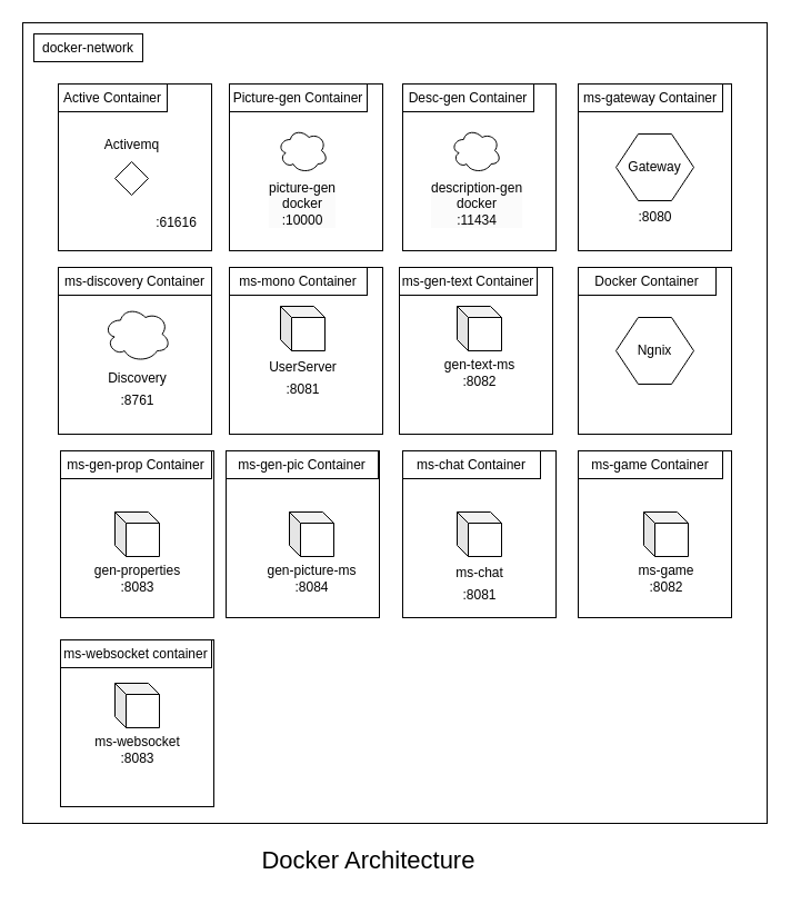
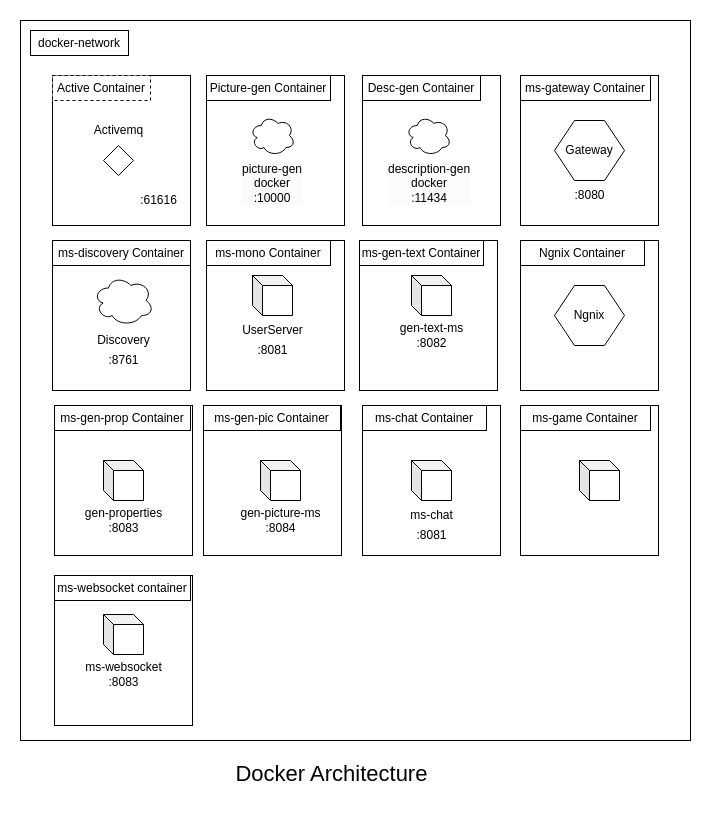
  <mxCell id="0" />
  <mxCell id="1" parent="0" />
  <mxCell id="2" value="" style="rounded=0;whiteSpace=wrap;html=1;" vertex="1" parent="1"><mxGeometry x="20" y="20" width="670" height="720" as="geometry" /></mxCell>
  <mxCell id="3" value="" style="rounded=0;whiteSpace=wrap;html=1;fillColor=none;" vertex="1" parent="1"><mxGeometry x="54" y="405" width="138" height="150" as="geometry" /></mxCell>
  <mxCell id="4" value="" style="rounded=0;whiteSpace=wrap;html=1;fillColor=none;" vertex="1" parent="1"><mxGeometry x="203" y="405" width="138" height="150" as="geometry" /></mxCell>
  <mxCell id="5" value="" style="rounded=0;whiteSpace=wrap;html=1;fillColor=none;" vertex="1" parent="1"><mxGeometry x="362" y="405" width="138" height="150" as="geometry" /></mxCell>
  <mxCell id="6" value="" style="rounded=0;whiteSpace=wrap;html=1;fillColor=none;" vertex="1" parent="1"><mxGeometry x="520" y="405" width="138" height="150" as="geometry" /></mxCell>
  <mxCell id="7" value="" style="rounded=0;whiteSpace=wrap;html=1;fillColor=none;" vertex="1" parent="1"><mxGeometry x="359" y="240" width="138" height="150" as="geometry" /></mxCell>
  <mxCell id="8" value="" style="rounded=0;whiteSpace=wrap;html=1;fillColor=none;" vertex="1" parent="1"><mxGeometry x="520" y="240" width="138" height="150" as="geometry" /></mxCell>
  <mxCell id="9" value="" style="rounded=0;whiteSpace=wrap;html=1;fillColor=none;" vertex="1" parent="1"><mxGeometry x="206" y="240" width="138" height="150" as="geometry" /></mxCell>
  <mxCell id="10" value="" style="rounded=0;whiteSpace=wrap;html=1;fillColor=none;" vertex="1" parent="1"><mxGeometry x="54" y="575" width="138" height="150" as="geometry" /></mxCell>
  <mxCell id="11" value="" style="rounded=0;whiteSpace=wrap;html=1;fillColor=none;" vertex="1" parent="1"><mxGeometry x="52" y="240" width="138" height="150" as="geometry" /></mxCell>
  <mxCell id="12" value="" style="rounded=0;whiteSpace=wrap;html=1;fillColor=none;" vertex="1" parent="1"><mxGeometry x="520" y="75" width="138" height="150" as="geometry" /></mxCell>
  <mxCell id="13" value="&lt;p style=&quot;line-height: 120%;&quot;&gt;&lt;font style=&quot;font-size: 22px;&quot;&gt;Docker Architecture&amp;nbsp;&lt;/font&gt;&lt;/p&gt;" style="text;html=1;align=center;verticalAlign=middle;resizable=0;points=[];autosize=1;strokeColor=none;fillColor=none;" vertex="1" parent="1"><mxGeometry x="224" y="750" width="220" height="50" as="geometry" /></mxCell>
  <mxCell id="14" value="" style="shape=cube;whiteSpace=wrap;html=1;boundedLbl=1;backgroundOutline=1;darkOpacity=0.05;darkOpacity2=0.1;size=10;" vertex="1" parent="1"><mxGeometry x="411" y="275" width="40" height="40" as="geometry" /></mxCell>
  <mxCell id="15" value="" style="shape=cube;whiteSpace=wrap;html=1;boundedLbl=1;backgroundOutline=1;darkOpacity=0.05;darkOpacity2=0.1;size=10;" vertex="1" parent="1"><mxGeometry x="103" y="460" width="40" height="40" as="geometry" /></mxCell>
  <mxCell id="16" value="" style="shape=cube;whiteSpace=wrap;html=1;boundedLbl=1;backgroundOutline=1;darkOpacity=0.05;darkOpacity2=0.1;size=10;" vertex="1" parent="1"><mxGeometry x="260" y="460" width="40" height="40" as="geometry" /></mxCell>
  <mxCell id="17" value="gen-picture-ms&lt;div&gt;:8084&lt;/div&gt;" style="text;html=1;align=center;verticalAlign=middle;resizable=0;points=[];autosize=1;strokeColor=none;fillColor=none;" vertex="1" parent="1"><mxGeometry x="230" y="500" width="100" height="40" as="geometry" /></mxCell>
  <mxCell id="18" value="gen-properties&lt;div&gt;:8083&lt;/div&gt;" style="text;html=1;align=center;verticalAlign=middle;resizable=0;points=[];autosize=1;strokeColor=none;fillColor=none;" vertex="1" parent="1"><mxGeometry x="73" y="500" width="100" height="40" as="geometry" /></mxCell>
  <mxCell id="19" value="gen-text-ms&lt;div&gt;:8082&lt;/div&gt;" style="text;html=1;align=center;verticalAlign=middle;resizable=0;points=[];autosize=1;strokeColor=none;fillColor=none;" vertex="1" parent="1"><mxGeometry x="386" y="315" width="90" height="40" as="geometry" /></mxCell>
  <mxCell id="20" value="" style="shape=cube;whiteSpace=wrap;html=1;boundedLbl=1;backgroundOutline=1;darkOpacity=0.05;darkOpacity2=0.1;size=10;" vertex="1" parent="1"><mxGeometry x="252" y="275" width="40" height="40" as="geometry" /></mxCell>
  <mxCell id="21" value="UserServer" style="text;html=1;align=center;verticalAlign=middle;resizable=0;points=[];autosize=1;strokeColor=none;fillColor=none;" vertex="1" parent="1"><mxGeometry x="232" y="315" width="80" height="30" as="geometry" /></mxCell>
  <mxCell id="22" value=":8081" style="text;html=1;align=center;verticalAlign=middle;resizable=0;points=[];autosize=1;strokeColor=none;fillColor=none;" vertex="1" parent="1"><mxGeometry x="247" y="335" width="50" height="30" as="geometry" /></mxCell>
  <mxCell id="23" value="" style="ellipse;shape=cloud;whiteSpace=wrap;html=1;" vertex="1" parent="1"><mxGeometry x="93" y="275" width="60" height="50" as="geometry" /></mxCell>
  <mxCell id="24" value="Discovery" style="text;html=1;align=center;verticalAlign=middle;resizable=0;points=[];autosize=1;strokeColor=none;fillColor=none;" vertex="1" parent="1"><mxGeometry x="83" y="325" width="80" height="30" as="geometry" /></mxCell>
  <mxCell id="25" value=":8761" style="text;html=1;align=center;verticalAlign=middle;resizable=0;points=[];autosize=1;strokeColor=none;fillColor=none;" vertex="1" parent="1"><mxGeometry x="98" y="345" width="50" height="30" as="geometry" /></mxCell>
  <mxCell id="26" value="" style="shape=hexagon;perimeter=hexagonPerimeter2;whiteSpace=wrap;html=1;fixedSize=1;" vertex="1" parent="1"><mxGeometry x="554" y="120" width="70" height="60" as="geometry" /></mxCell>
  <mxCell id="27" value="Gateway" style="text;html=1;align=center;verticalAlign=middle;whiteSpace=wrap;rounded=0;" vertex="1" parent="1"><mxGeometry x="559" y="135" width="60" height="30" as="geometry" /></mxCell>
  <mxCell id="28" value=":8080" style="text;html=1;align=center;verticalAlign=middle;resizable=0;points=[];autosize=1;strokeColor=none;fillColor=none;" vertex="1" parent="1"><mxGeometry x="564" y="180" width="50" height="30" as="geometry" /></mxCell>
  <mxCell id="29" value="" style="rounded=0;whiteSpace=wrap;html=1;fillColor=none;" vertex="1" parent="1"><mxGeometry x="52" y="75" width="138" height="150" as="geometry" /></mxCell>
  <mxCell id="30" value="" style="rhombus;whiteSpace=wrap;html=1;" vertex="1" parent="1"><mxGeometry x="103" y="145" width="30" height="30" as="geometry" /></mxCell>
  <mxCell id="31" value="Activemq" style="text;html=1;align=center;verticalAlign=middle;resizable=0;points=[];autosize=1;strokeColor=none;fillColor=none;" vertex="1" parent="1"><mxGeometry x="83" y="115" width="70" height="30" as="geometry" /></mxCell>
  <mxCell id="32" value=":61616" style="text;html=1;align=center;verticalAlign=middle;resizable=0;points=[];autosize=1;strokeColor=none;fillColor=none;" vertex="1" parent="1"><mxGeometry x="128" y="185" width="60" height="30" as="geometry" /></mxCell>
- <mxCell id="33" value="Active Container" style="rounded=0;whiteSpace=wrap;html=1;" vertex="1" parent="1"><mxGeometry x="52" y="75" width="98" height="25" as="geometry" /></mxCell>
+ <mxCell id="33" value="Active Container" style="rounded=0;whiteSpace=wrap;html=1;dashed=1;" vertex="1" parent="1"><mxGeometry x="52" y="75" width="98" height="25" as="geometry" /></mxCell>
  <mxCell id="34" value="docker-network" style="rounded=0;whiteSpace=wrap;html=1;" vertex="1" parent="1"><mxGeometry x="30" y="30" width="98" height="25" as="geometry" /></mxCell>
  <mxCell id="35" value="" style="rounded=0;whiteSpace=wrap;html=1;fillColor=none;" vertex="1" parent="1"><mxGeometry x="206" y="75" width="138" height="150" as="geometry" /></mxCell>
  <mxCell id="36" value="Picture-gen Container" style="rounded=0;whiteSpace=wrap;html=1;" vertex="1" parent="1"><mxGeometry x="206" y="75" width="124" height="25" as="geometry" /></mxCell>
  <mxCell id="37" value="" style="rounded=0;whiteSpace=wrap;html=1;fillColor=none;" vertex="1" parent="1"><mxGeometry x="362" y="75" width="138" height="150" as="geometry" /></mxCell>
  <mxCell id="38" value="Desc-gen Container" style="rounded=0;whiteSpace=wrap;html=1;" vertex="1" parent="1"><mxGeometry x="362" y="75" width="118" height="25" as="geometry" /></mxCell>
  <mxCell id="39" value="" style="ellipse;shape=cloud;whiteSpace=wrap;html=1;" vertex="1" parent="1"><mxGeometry x="249.5" y="115" width="45" height="40" as="geometry" /></mxCell>
  <mxCell id="40" value="&lt;font style=&quot;forced-color-adjust: none; color: rgb(0, 0, 0); font-family: Helvetica; font-style: normal; font-variant-ligatures: normal; font-variant-caps: normal; font-weight: 400; letter-spacing: normal; orphans: 2; text-align: center; text-indent: 0px; text-transform: none; widows: 2; word-spacing: 0px; -webkit-text-stroke-width: 0px; white-space: nowrap; background-color: rgb(251, 251, 251); text-decoration-thickness: initial; text-decoration-style: initial; text-decoration-color: initial; font-size: 12px;&quot;&gt;picture-gen&lt;/font&gt;&lt;div style=&quot;forced-color-adjust: none; color: rgb(0, 0, 0); font-family: Helvetica; font-style: normal; font-variant-ligatures: normal; font-variant-caps: normal; font-weight: 400; letter-spacing: normal; orphans: 2; text-align: center; text-indent: 0px; text-transform: none; widows: 2; word-spacing: 0px; -webkit-text-stroke-width: 0px; white-space: nowrap; background-color: rgb(251, 251, 251); text-decoration-thickness: initial; text-decoration-style: initial; text-decoration-color: initial;&quot;&gt;&lt;font style=&quot;forced-color-adjust: none; font-size: 12px;&quot;&gt;docker&lt;/font&gt;&lt;/div&gt;&lt;div style=&quot;forced-color-adjust: none; color: rgb(0, 0, 0); font-family: Helvetica; font-style: normal; font-variant-ligatures: normal; font-variant-caps: normal; font-weight: 400; letter-spacing: normal; orphans: 2; text-align: center; text-indent: 0px; text-transform: none; widows: 2; word-spacing: 0px; -webkit-text-stroke-width: 0px; white-space: nowrap; background-color: rgb(251, 251, 251); text-decoration-thickness: initial; text-decoration-style: initial; text-decoration-color: initial;&quot;&gt;&lt;font style=&quot;forced-color-adjust: none; font-size: 12px;&quot;&gt;:10000&lt;/font&gt;&lt;/div&gt;" style="text;whiteSpace=wrap;html=1;" vertex="1" parent="1"><mxGeometry x="240" y="155" width="70" height="50" as="geometry" /></mxCell>
  <mxCell id="41" value="" style="ellipse;shape=cloud;whiteSpace=wrap;html=1;" vertex="1" parent="1"><mxGeometry x="405.5" y="115" width="45" height="40" as="geometry" /></mxCell>
  <mxCell id="42" value="&lt;font style=&quot;forced-color-adjust: none; color: rgb(0, 0, 0); font-family: Helvetica; font-style: normal; font-variant-ligatures: normal; font-variant-caps: normal; font-weight: 400; letter-spacing: normal; orphans: 2; text-align: center; text-indent: 0px; text-transform: none; widows: 2; word-spacing: 0px; -webkit-text-stroke-width: 0px; white-space: nowrap; background-color: rgb(251, 251, 251); text-decoration-thickness: initial; text-decoration-style: initial; text-decoration-color: initial; font-size: 12px;&quot;&gt;description-gen&lt;/font&gt;&lt;div style=&quot;forced-color-adjust: none; color: rgb(0, 0, 0); font-family: Helvetica; font-style: normal; font-variant-ligatures: normal; font-variant-caps: normal; font-weight: 400; letter-spacing: normal; orphans: 2; text-align: center; text-indent: 0px; text-transform: none; widows: 2; word-spacing: 0px; -webkit-text-stroke-width: 0px; white-space: nowrap; background-color: rgb(251, 251, 251); text-decoration-thickness: initial; text-decoration-style: initial; text-decoration-color: initial;&quot;&gt;&lt;font style=&quot;forced-color-adjust: none; font-size: 12px;&quot;&gt;docker&lt;/font&gt;&lt;/div&gt;&lt;div style=&quot;forced-color-adjust: none; color: rgb(0, 0, 0); font-family: Helvetica; font-style: normal; font-variant-ligatures: normal; font-variant-caps: normal; font-weight: 400; letter-spacing: normal; orphans: 2; text-align: center; text-indent: 0px; text-transform: none; widows: 2; word-spacing: 0px; -webkit-text-stroke-width: 0px; white-space: nowrap; background-color: rgb(251, 251, 251); text-decoration-thickness: initial; text-decoration-style: initial; text-decoration-color: initial;&quot;&gt;&lt;font style=&quot;forced-color-adjust: none; font-size: 12px;&quot;&gt;:11434&lt;/font&gt;&lt;/div&gt;" style="text;whiteSpace=wrap;html=1;" vertex="1" parent="1"><mxGeometry x="386" y="155" width="70" height="50" as="geometry" /></mxCell>
  <mxCell id="43" value="" style="shape=cube;whiteSpace=wrap;html=1;boundedLbl=1;backgroundOutline=1;darkOpacity=0.05;darkOpacity2=0.1;size=10;" vertex="1" parent="1"><mxGeometry x="579" y="460" width="40" height="40" as="geometry" /></mxCell>
  <mxCell id="44" value="" style="shape=cube;whiteSpace=wrap;html=1;boundedLbl=1;backgroundOutline=1;darkOpacity=0.05;darkOpacity2=0.1;size=10;" vertex="1" parent="1"><mxGeometry x="103" y="614" width="40" height="40" as="geometry" /></mxCell>
  <mxCell id="45" value="ms-websocket&lt;br&gt;&lt;div&gt;:8083&lt;/div&gt;" style="text;html=1;align=center;verticalAlign=middle;resizable=0;points=[];autosize=1;strokeColor=none;fillColor=none;" vertex="1" parent="1"><mxGeometry x="73" y="654" width="100" height="40" as="geometry" /></mxCell>
- <mxCell id="46" value="ms-game&lt;br&gt;&lt;div&gt;:8082&lt;/div&gt;" style="text;html=1;align=center;verticalAlign=middle;resizable=0;points=[];autosize=1;strokeColor=none;fillColor=none;" vertex="1" parent="1"><mxGeometry x="564" y="500" width="70" height="40" as="geometry" /></mxCell>
  <mxCell id="47" value="" style="shape=cube;whiteSpace=wrap;html=1;boundedLbl=1;backgroundOutline=1;darkOpacity=0.05;darkOpacity2=0.1;size=10;" vertex="1" parent="1"><mxGeometry x="411" y="460" width="40" height="40" as="geometry" /></mxCell>
  <mxCell id="48" value="ms-chat" style="text;html=1;align=center;verticalAlign=middle;resizable=0;points=[];autosize=1;strokeColor=none;fillColor=none;" vertex="1" parent="1"><mxGeometry x="396" y="500" width="70" height="30" as="geometry" /></mxCell>
  <mxCell id="49" value=":8081" style="text;html=1;align=center;verticalAlign=middle;resizable=0;points=[];autosize=1;strokeColor=none;fillColor=none;" vertex="1" parent="1"><mxGeometry x="406" y="520" width="50" height="30" as="geometry" /></mxCell>
  <mxCell id="50" value="" style="shape=hexagon;perimeter=hexagonPerimeter2;whiteSpace=wrap;html=1;fixedSize=1;" vertex="1" parent="1"><mxGeometry x="554" y="285" width="70" height="60" as="geometry" /></mxCell>
  <mxCell id="51" value="Ngnix" style="text;html=1;align=center;verticalAlign=middle;whiteSpace=wrap;rounded=0;" vertex="1" parent="1"><mxGeometry x="559" y="300" width="60" height="30" as="geometry" /></mxCell>
  <mxCell id="52" value="ms-gateway Container" style="rounded=0;whiteSpace=wrap;html=1;" vertex="1" parent="1"><mxGeometry x="520" y="75" width="130" height="25" as="geometry" /></mxCell>
  <mxCell id="53" value="ms-discovery Container" style="rounded=0;whiteSpace=wrap;html=1;" vertex="1" parent="1"><mxGeometry x="52" y="240" width="138" height="25" as="geometry" /></mxCell>
  <mxCell id="54" value="ms-mono Container" style="rounded=0;whiteSpace=wrap;html=1;" vertex="1" parent="1"><mxGeometry x="206" y="240" width="124" height="25" as="geometry" /></mxCell>
  <mxCell id="55" value="ms-gen-text Container" style="rounded=0;whiteSpace=wrap;html=1;" vertex="1" parent="1"><mxGeometry x="359" y="240" width="124" height="25" as="geometry" /></mxCell>
- <mxCell id="56" value="Docker Container" style="rounded=0;whiteSpace=wrap;html=1;" vertex="1" parent="1"><mxGeometry x="520" y="240" width="124" height="25" as="geometry" /></mxCell>
+ <mxCell id="56" value="Ngnix Container" style="rounded=0;whiteSpace=wrap;html=1;" vertex="1" parent="1"><mxGeometry x="520" y="240" width="124" height="25" as="geometry" /></mxCell>
  <mxCell id="57" value="ms-gen-prop Container" style="rounded=0;whiteSpace=wrap;html=1;" vertex="1" parent="1"><mxGeometry x="54" y="405" width="136" height="25" as="geometry" /></mxCell>
  <mxCell id="58" value="ms-gen-pic Container" style="rounded=0;whiteSpace=wrap;html=1;" vertex="1" parent="1"><mxGeometry x="203" y="405" width="137" height="25" as="geometry" /></mxCell>
  <mxCell id="59" value="ms-chat Container" style="rounded=0;whiteSpace=wrap;html=1;" vertex="1" parent="1"><mxGeometry x="362" y="405" width="124" height="25" as="geometry" /></mxCell>
  <mxCell id="60" value="ms-game Container" style="rounded=0;whiteSpace=wrap;html=1;" vertex="1" parent="1"><mxGeometry x="520" y="405" width="130" height="25" as="geometry" /></mxCell>
  <mxCell id="61" value="ms-websocket container" style="rounded=0;whiteSpace=wrap;html=1;" vertex="1" parent="1"><mxGeometry x="54" y="575" width="136" height="25" as="geometry" /></mxCell>
